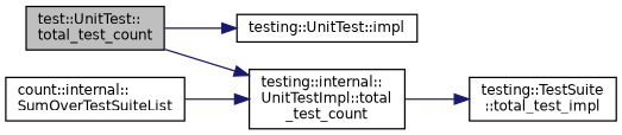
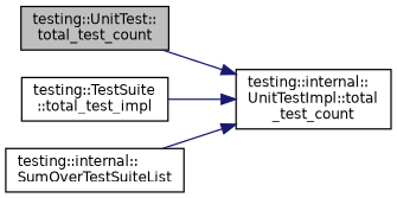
  digraph {
    rankdir=LR
    node [color=black fontname=Helvetica fontsize=10 shape=record]
    edge [color=midnightblue fontname=Helvetica fontsize=10 labelfontname=Helvetica labelfontsize=10 style=solid]
-   n1 [fillcolor=grey75 fontcolor=black height=0.2 label="test::UnitTest::\ltotal_test_count" style=filled width=0.4]
-   n2 [height=0.2 label="testing::UnitTest::impl" width=0.4]
+   n1 [fillcolor=grey75 fontcolor=black height=0.2 label="testing::UnitTest::\ltotal_test_count" style=filled width=0.4]
    n3 [height=0.2 label="testing::internal::\lUnitTestImpl::total\l_test_count" width=0.4]
    n4 [height=0.2 label="testing::TestSuite\l::total_test_impl" width=0.4]
-   n5 [height=0.2 label="count::internal::\lSumOverTestSuiteList" width=0.4]
-   n1 -> n2
+   n5 [height=0.2 label="testing::internal::\lSumOverTestSuiteList" width=0.4]
    n1 -> n3
-   n3 -> n4
+   n4 -> n3
    n5 -> n3
  }
